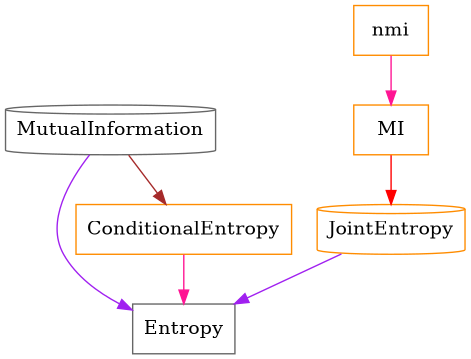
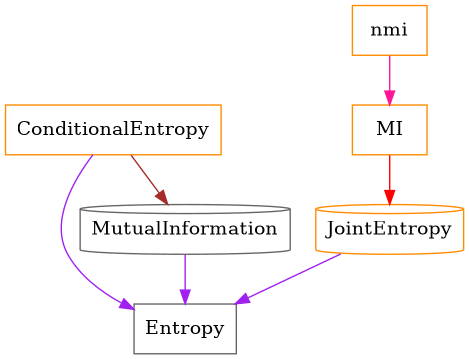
  digraph {
    node [color=darkorange shape=box]
    edge [color=deeppink]
    Entropy [color=gray40]
    ConditionalEntropy
    MutualInformation [color=gray40 shape=cylinder]
    JointEntropy [shape=cylinder]
    nmi
    MI
-   ConditionalEntropy -> Entropy
-   MutualInformation -> ConditionalEntropy [color=brown]
+   ConditionalEntropy -> Entropy [color=purple]
+   ConditionalEntropy -> MutualInformation [color=brown]
    MutualInformation -> Entropy [color=purple]
    JointEntropy -> Entropy [color=purple]
    nmi -> MI
    MI -> JointEntropy [color=red]
  }
